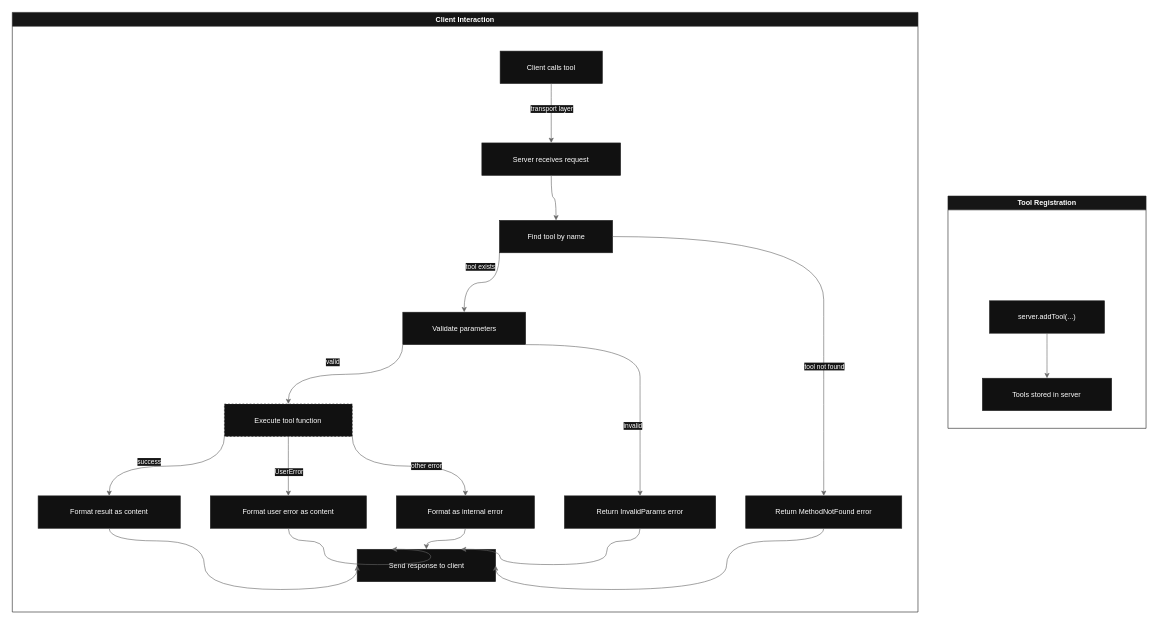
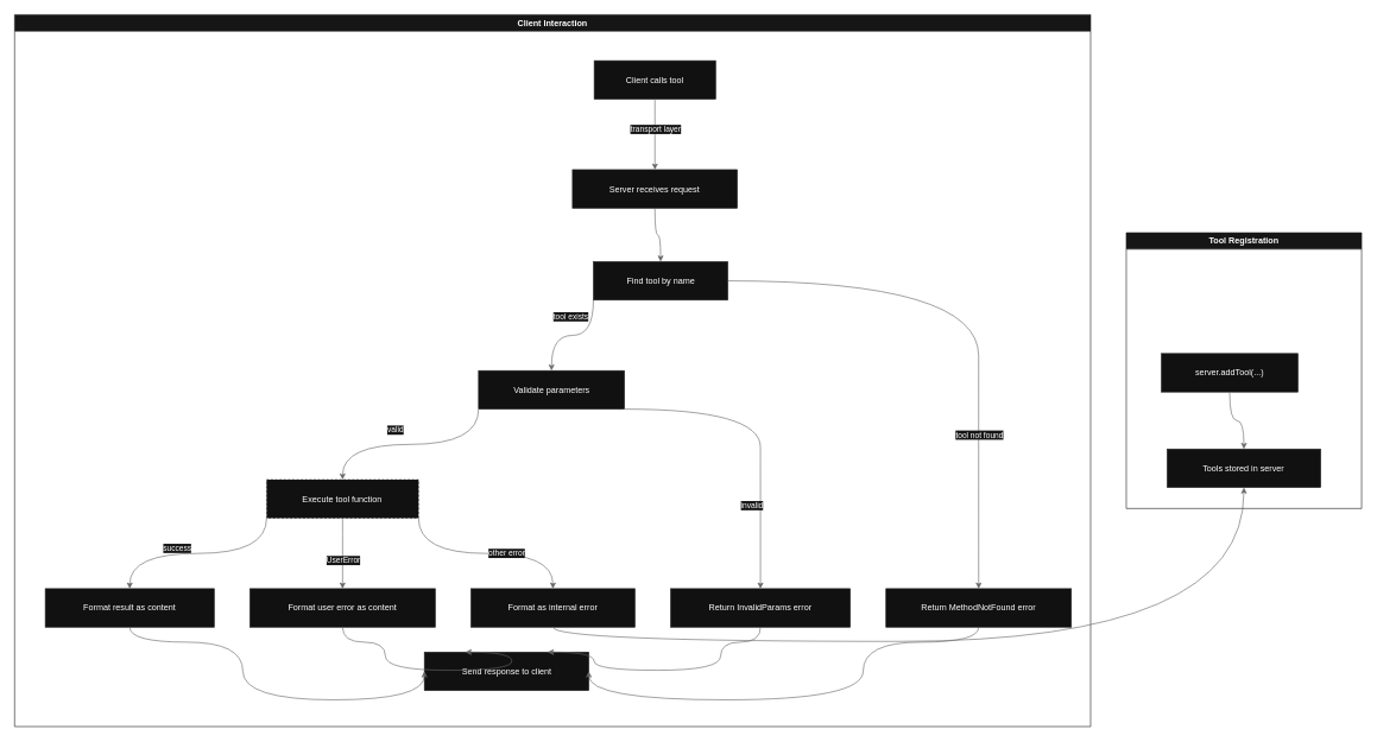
  <mxCell id="0" />
  <mxCell id="1" parent="0" />
  <mxCell id="2" value="Client Interaction" style="swimlane;whiteSpace=wrap;html=1;startSize=23;fillColor=#161616;strokeColor=#222222;fontColor=#FFFFFF;" parent="1" vertex="1"><mxGeometry x="20" y="20" width="1508.92" height="999" as="geometry" /></mxCell>
  <mxCell id="3" value="Tool Registration" style="swimlane;whiteSpace=wrap;html=1;startSize=23;fillColor=#161616;strokeColor=#222222;fontColor=#FFFFFF;" parent="1" vertex="1"><mxGeometry x="1578.92" y="326" width="330" height="387" as="geometry" /></mxCell>
- <mxCell id="4" value="server.addTool(...)" style="rounded=0;whiteSpace=wrap;html=1;fillColor=#111111;strokeColor=#222222;fontColor=#FFFFFF;" parent="3" vertex="1"><mxGeometry x="69.22" y="174.5" width="191.56" height="54" as="geometry" /></mxCell>
+ <mxCell id="4" value="server.addTool(...)" style="rounded=0;whiteSpace=wrap;html=1;fillColor=#111111;strokeColor=#222222;fontColor=#FFFFFF;" parent="3" vertex="1"><mxGeometry x="49.22" y="169.5" width="191.56" height="54" as="geometry" /></mxCell>
  <mxCell id="5" value="Tools stored in server" style="rounded=0;whiteSpace=wrap;html=1;fillColor=#111111;strokeColor=#222222;fontColor=#FFFFFF;" parent="3" vertex="1"><mxGeometry x="57.31" y="303.5" width="215.38" height="54" as="geometry" /></mxCell>
  <mxCell id="6" style="edgeStyle=orthogonalEdgeStyle;rounded=0;orthogonalLoop=1;jettySize=auto;html=1;exitX=0.5;exitY=1;exitDx=0;exitDy=0;entryX=0.5;entryY=0;entryDx=0;entryDy=0;curved=1;strokeColor=#666666;" parent="3" source="4" target="5" edge="1"><mxGeometry relative="1" as="geometry" /></mxCell>
  <mxCell id="7" value="Client calls tool" style="rounded=0;whiteSpace=wrap;html=1;fillColor=#111111;strokeColor=#222222;fontColor=#FFFFFF;" parent="2" vertex="1"><mxGeometry x="812.76" y="64.5" width="170.33" height="54" as="geometry" /></mxCell>
  <mxCell id="8" value="Server receives request" style="rounded=0;whiteSpace=wrap;html=1;fillColor=#111111;strokeColor=#222222;fontColor=#FFFFFF;" parent="2" vertex="1"><mxGeometry x="782.33" y="217.5" width="231.17" height="54" as="geometry" /></mxCell>
  <mxCell id="9" value="Find tool by name" style="rounded=0;whiteSpace=wrap;html=1;fillColor=#111111;strokeColor=#222222;fontColor=#FFFFFF;" parent="2" vertex="1"><mxGeometry x="811.65" y="346.5" width="188.54" height="54" as="geometry" /></mxCell>
  <mxCell id="10" value="Validate parameters" style="rounded=0;whiteSpace=wrap;html=1;fillColor=#111111;strokeColor=#222222;fontColor=#FFFFFF;" parent="2" vertex="1"><mxGeometry x="650.62" y="499.5" width="204.61" height="54" as="geometry" /></mxCell>
  <mxCell id="11" value="Return MethodNotFound error" style="rounded=0;whiteSpace=wrap;html=1;fillColor=#111111;strokeColor=#222222;fontColor=#FFFFFF;" parent="2" vertex="1"><mxGeometry x="1221.92" y="805.5" width="260" height="54" as="geometry" /></mxCell>
  <mxCell id="12" value="Execute tool function" style="rounded=0;whiteSpace=wrap;html=1;fillColor=#111111;strokeColor=#222222;fontColor=#FFFFFF;dashed=1;" parent="2" vertex="1"><mxGeometry x="353.42" y="652.5" width="213.01" height="54" as="geometry" /></mxCell>
  <mxCell id="13" value="Return InvalidParams error" style="rounded=0;whiteSpace=wrap;html=1;fillColor=#111111;strokeColor=#222222;fontColor=#FFFFFF;" parent="2" vertex="1"><mxGeometry x="919.93" y="805.5" width="251.99" height="54" as="geometry" /></mxCell>
  <mxCell id="14" value="Format result as content" style="rounded=0;whiteSpace=wrap;html=1;fillColor=#111111;strokeColor=#222222;fontColor=#FFFFFF;" parent="2" vertex="1"><mxGeometry x="43" y="805.5" width="236.92" height="54" as="geometry" /></mxCell>
  <mxCell id="15" value="Format user error as content" style="rounded=0;whiteSpace=wrap;html=1;fillColor=#111111;strokeColor=#222222;fontColor=#FFFFFF;" parent="2" vertex="1"><mxGeometry x="329.92" y="805.5" width="260" height="54" as="geometry" /></mxCell>
  <mxCell id="16" value="Format as internal error" style="rounded=0;whiteSpace=wrap;html=1;fillColor=#111111;strokeColor=#222222;fontColor=#FFFFFF;" parent="2" vertex="1"><mxGeometry x="639.92" y="805.5" width="230.01" height="54" as="geometry" /></mxCell>
  <mxCell id="17" value="Send response to client" style="rounded=0;whiteSpace=wrap;html=1;fillColor=#111111;strokeColor=#222222;fontColor=#FFFFFF;" parent="2" vertex="1"><mxGeometry x="574.6" y="894.5" width="230.65" height="54" as="geometry" /></mxCell>
  <mxCell id="18" style="edgeStyle=orthogonalEdgeStyle;rounded=0;orthogonalLoop=1;jettySize=auto;html=1;exitX=0.5;exitY=1;exitDx=0;exitDy=0;entryX=0.5;entryY=0;entryDx=0;entryDy=0;curved=1;strokeColor=#666666;" parent="2" source="7" target="8" edge="1"><mxGeometry relative="1" as="geometry" /></mxCell>
  <mxCell id="19" value="transport layer" style="edgeLabel;html=1;align=center;verticalAlign=middle;resizable=0;points=[];fontColor=#FFFFFF;labelBackgroundColor=#161616;" parent="18" vertex="1" connectable="0"><mxGeometry x="-0.146" y="1" relative="1" as="geometry"><mxPoint as="offset" /></mxGeometry></mxCell>
  <mxCell id="20" style="edgeStyle=orthogonalEdgeStyle;rounded=0;orthogonalLoop=1;jettySize=auto;html=1;exitX=0.5;exitY=1;exitDx=0;exitDy=0;entryX=0.5;entryY=0;entryDx=0;entryDy=0;curved=1;strokeColor=#666666;" parent="2" source="8" target="9" edge="1"><mxGeometry relative="1" as="geometry" /></mxCell>
  <mxCell id="21" style="edgeStyle=orthogonalEdgeStyle;rounded=0;orthogonalLoop=1;jettySize=auto;html=1;exitX=0;exitY=1;exitDx=0;exitDy=0;entryX=0.5;entryY=0;entryDx=0;entryDy=0;curved=1;strokeColor=#666666;" parent="2" source="9" target="10" edge="1"><mxGeometry relative="1" as="geometry" /></mxCell>
  <mxCell id="22" value="tool exists" style="edgeLabel;html=1;align=center;verticalAlign=middle;resizable=0;points=[];fontColor=#FFFFFF;labelBackgroundColor=#161616;" parent="21" vertex="1" connectable="0"><mxGeometry x="0.2" y="1" relative="1" as="geometry"><mxPoint x="13" y="-28" as="offset" /></mxGeometry></mxCell>
  <mxCell id="23" style="edgeStyle=orthogonalEdgeStyle;rounded=0;orthogonalLoop=1;jettySize=auto;html=1;exitX=1;exitY=0.5;exitDx=0;exitDy=0;entryX=0.5;entryY=0;entryDx=0;entryDy=0;curved=1;strokeColor=#666666;" parent="2" source="9" target="11" edge="1"><mxGeometry relative="1" as="geometry"><Array as="points"><mxPoint x="1351.92" y="373.5" /><mxPoint x="1351.92" y="584" /></Array></mxGeometry></mxCell>
  <mxCell id="24" value="tool not found" style="edgeLabel;html=1;align=center;verticalAlign=middle;resizable=0;points=[];fontColor=#FFFFFF;labelBackgroundColor=#161616;" parent="23" vertex="1" connectable="0"><mxGeometry x="0.45" y="1" relative="1" as="geometry"><mxPoint as="offset" /></mxGeometry></mxCell>
  <mxCell id="25" style="edgeStyle=orthogonalEdgeStyle;rounded=0;orthogonalLoop=1;jettySize=auto;html=1;exitX=0;exitY=1;exitDx=0;exitDy=0;entryX=0.5;entryY=0;entryDx=0;entryDy=0;curved=1;strokeColor=#666666;" parent="2" source="10" target="12" edge="1"><mxGeometry relative="1" as="geometry" /></mxCell>
  <mxCell id="26" value="valid" style="edgeLabel;html=1;align=center;verticalAlign=middle;resizable=0;points=[];fontColor=#FFFFFF;labelBackgroundColor=#161616;" parent="25" vertex="1" connectable="0"><mxGeometry x="0.45" y="1" relative="1" as="geometry"><mxPoint x="43" y="-22" as="offset" /></mxGeometry></mxCell>
  <mxCell id="27" style="edgeStyle=orthogonalEdgeStyle;rounded=0;orthogonalLoop=1;jettySize=auto;html=1;exitX=1;exitY=1;exitDx=0;exitDy=0;entryX=0.5;entryY=0;entryDx=0;entryDy=0;curved=1;strokeColor=#666666;" parent="2" source="10" target="13" edge="1"><mxGeometry relative="1" as="geometry"><Array as="points"><mxPoint x="1045.93" y="553.5" /><mxPoint x="1045.93" y="660.5" /></Array></mxGeometry></mxCell>
  <mxCell id="28" value="invalid" style="edgeLabel;html=1;align=center;verticalAlign=middle;resizable=0;points=[];fontColor=#FFFFFF;labelBackgroundColor=#161616;" parent="27" vertex="1" connectable="0"><mxGeometry x="0.3" y="1" relative="1" as="geometry"><mxPoint x="-13" y="38" as="offset" /></mxGeometry></mxCell>
  <mxCell id="29" style="edgeStyle=orthogonalEdgeStyle;rounded=0;orthogonalLoop=1;jettySize=auto;html=1;exitX=0;exitY=1;exitDx=0;exitDy=0;entryX=0.5;entryY=0;entryDx=0;entryDy=0;curved=1;strokeColor=#666666;" parent="2" source="12" target="14" edge="1"><mxGeometry relative="1" as="geometry" /></mxCell>
  <mxCell id="30" value="success" style="edgeLabel;html=1;align=center;verticalAlign=middle;resizable=0;points=[];fontColor=#FFFFFF;labelBackgroundColor=#161616;" parent="29" vertex="1" connectable="0"><mxGeometry x="0.45" y="1" relative="1" as="geometry"><mxPoint x="36" y="-9" as="offset" /></mxGeometry></mxCell>
  <mxCell id="31" style="edgeStyle=orthogonalEdgeStyle;rounded=0;orthogonalLoop=1;jettySize=auto;html=1;exitX=0.5;exitY=1;exitDx=0;exitDy=0;entryX=0.5;entryY=0;entryDx=0;entryDy=0;curved=1;strokeColor=#666666;" parent="2" source="12" target="15" edge="1"><mxGeometry relative="1" as="geometry" /></mxCell>
  <mxCell id="32" value="UserError" style="edgeLabel;html=1;align=center;verticalAlign=middle;resizable=0;points=[];fontColor=#FFFFFF;labelBackgroundColor=#161616;" parent="31" vertex="1" connectable="0"><mxGeometry x="0.2" y="1" relative="1" as="geometry"><mxPoint as="offset" /></mxGeometry></mxCell>
  <mxCell id="33" style="edgeStyle=orthogonalEdgeStyle;rounded=0;orthogonalLoop=1;jettySize=auto;html=1;exitX=1;exitY=1;exitDx=0;exitDy=0;entryX=0.5;entryY=0;entryDx=0;entryDy=0;curved=1;strokeColor=#666666;" parent="2" source="12" target="16" edge="1"><mxGeometry relative="1" as="geometry" /></mxCell>
  <mxCell id="34" value="other error" style="edgeLabel;html=1;align=center;verticalAlign=middle;resizable=0;points=[];fontColor=#FFFFFF;labelBackgroundColor=#161616;" parent="33" vertex="1" connectable="0"><mxGeometry x="0.2" y="1" relative="1" as="geometry"><mxPoint as="offset" /></mxGeometry></mxCell>
  <mxCell id="35" style="edgeStyle=orthogonalEdgeStyle;rounded=0;orthogonalLoop=1;jettySize=auto;html=1;exitX=0.5;exitY=1;exitDx=0;exitDy=0;entryX=0;entryY=0.5;entryDx=0;entryDy=0;curved=1;strokeColor=#666666;" parent="2" source="14" target="17" edge="1"><mxGeometry relative="1" as="geometry"><Array as="points"><mxPoint x="161.46" y="880.5" /><mxPoint x="320" y="880.5" /><mxPoint x="320" y="961.5" /></Array></mxGeometry></mxCell>
  <mxCell id="36" style="edgeStyle=orthogonalEdgeStyle;rounded=0;orthogonalLoop=1;jettySize=auto;html=1;exitX=0.5;exitY=1;exitDx=0;exitDy=0;entryX=0.25;entryY=0;entryDx=0;entryDy=0;curved=1;strokeColor=#666666;" parent="2" source="15" target="17" edge="1"><mxGeometry relative="1" as="geometry"><Array as="points"><mxPoint x="459.92" y="880.5" /><mxPoint x="520" y="880.5" /><mxPoint x="520" y="920" /><mxPoint x="697.26" y="920" /></Array></mxGeometry></mxCell>
- <mxCell id="37" style="edgeStyle=orthogonalEdgeStyle;rounded=0;orthogonalLoop=1;jettySize=auto;html=1;exitX=0.5;exitY=1;exitDx=0;exitDy=0;entryX=0.5;entryY=0;entryDx=0;entryDy=0;curved=1;strokeColor=#666666;" parent="2" source="16" target="17" edge="1"><mxGeometry relative="1" as="geometry" /></mxCell>
+ <mxCell id="37" style="edgeStyle=orthogonalEdgeStyle;rounded=0;orthogonalLoop=1;jettySize=auto;html=1;exitX=0.5;exitY=1;exitDx=0;exitDy=0;curved=1;strokeColor=#666666;" parent="2" source="16" target="5" edge="1"><mxGeometry relative="1" as="geometry" /></mxCell>
  <mxCell id="38" style="edgeStyle=orthogonalEdgeStyle;rounded=0;orthogonalLoop=1;jettySize=auto;html=1;exitX=0.5;exitY=1;exitDx=0;exitDy=0;entryX=0.75;entryY=0;entryDx=0;entryDy=0;curved=1;strokeColor=#666666;" parent="2" source="13" target="17" edge="1"><mxGeometry relative="1" as="geometry"><Array as="points"><mxPoint x="1045.93" y="880.5" /><mxPoint x="990" y="880.5" /><mxPoint x="990" y="920" /><mxPoint x="812.6" y="920" /></Array></mxGeometry></mxCell>
  <mxCell id="39" style="edgeStyle=orthogonalEdgeStyle;rounded=0;orthogonalLoop=1;jettySize=auto;html=1;exitX=0.5;exitY=1;exitDx=0;exitDy=0;entryX=1;entryY=0.5;entryDx=0;entryDy=0;curved=1;strokeColor=#666666;" parent="2" source="11" target="17" edge="1"><mxGeometry relative="1" as="geometry"><Array as="points"><mxPoint x="1351.92" y="880.5" /><mxPoint x="1190" y="880.5" /><mxPoint x="1190" y="961.5" /></Array></mxGeometry></mxCell>
